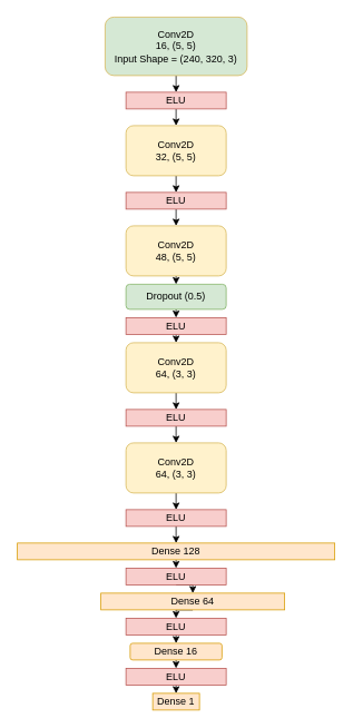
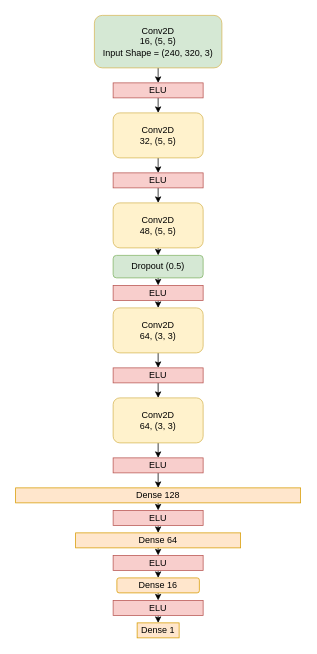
  <mxCell id="0" />
  <mxCell id="1" parent="0" />
  <mxCell id="2" style="edgeStyle=orthogonalEdgeStyle;rounded=0;orthogonalLoop=1;jettySize=auto;html=1;exitX=0.5;exitY=1;exitDx=0;exitDy=0;entryX=0.5;entryY=0;entryDx=0;entryDy=0;" edge="1" parent="1" source="3" target="36"><mxGeometry relative="1" as="geometry" /></mxCell>
  <mxCell id="3" value="Conv2D&lt;br&gt;16, (5, 5)&lt;br&gt;Input Shape = (240, 320, 3)" style="rounded=1;whiteSpace=wrap;html=1;fillColor=#d5e8d4;strokeColor=#d6b656;" vertex="1" parent="1"><mxGeometry x="125" y="20" width="170" height="70" as="geometry" /></mxCell>
  <mxCell id="4" style="edgeStyle=orthogonalEdgeStyle;rounded=0;orthogonalLoop=1;jettySize=auto;html=1;exitX=0.5;exitY=1;exitDx=0;exitDy=0;entryX=0.5;entryY=0;entryDx=0;entryDy=0;" edge="1" parent="1" source="5" target="15"><mxGeometry relative="1" as="geometry" /></mxCell>
  <mxCell id="5" value="&lt;span&gt;Conv2D&lt;/span&gt;&lt;br&gt;&lt;span&gt;32, (5, 5)&lt;/span&gt;" style="rounded=1;whiteSpace=wrap;html=1;fillColor=#fff2cc;strokeColor=#d6b656;" vertex="1" parent="1"><mxGeometry x="150" y="150" width="120" height="60" as="geometry" /></mxCell>
  <mxCell id="6" style="edgeStyle=orthogonalEdgeStyle;rounded=0;orthogonalLoop=1;jettySize=auto;html=1;exitX=0.5;exitY=1;exitDx=0;exitDy=0;entryX=0.5;entryY=0;entryDx=0;entryDy=0;" edge="1" parent="1" source="7" target="9"><mxGeometry relative="1" as="geometry" /></mxCell>
  <mxCell id="7" value="&lt;span&gt;Conv2D&lt;/span&gt;&lt;br&gt;&lt;span&gt;48, (5, 5)&lt;/span&gt;" style="rounded=1;whiteSpace=wrap;html=1;fillColor=#fff2cc;strokeColor=#d6b656;" vertex="1" parent="1"><mxGeometry x="150" y="270" width="120" height="60" as="geometry" /></mxCell>
  <mxCell id="8" style="edgeStyle=orthogonalEdgeStyle;rounded=0;orthogonalLoop=1;jettySize=auto;html=1;exitX=0.5;exitY=1;exitDx=0;exitDy=0;entryX=0.5;entryY=0;entryDx=0;entryDy=0;" edge="1" parent="1" source="9" target="17"><mxGeometry relative="1" as="geometry" /></mxCell>
  <mxCell id="9" value="Dropout (0.5)" style="rounded=1;whiteSpace=wrap;html=1;fillColor=#d5e8d4;strokeColor=#82b366;" vertex="1" parent="1"><mxGeometry x="150" y="340" width="120" height="30" as="geometry" /></mxCell>
  <mxCell id="10" style="edgeStyle=orthogonalEdgeStyle;rounded=0;orthogonalLoop=1;jettySize=auto;html=1;exitX=0.5;exitY=1;exitDx=0;exitDy=0;entryX=0.5;entryY=0;entryDx=0;entryDy=0;" edge="1" parent="1" source="11" target="19"><mxGeometry relative="1" as="geometry" /></mxCell>
  <mxCell id="11" value="&lt;span&gt;Conv2D&lt;/span&gt;&lt;br&gt;&lt;span&gt;64, (3, 3)&lt;/span&gt;" style="rounded=1;whiteSpace=wrap;html=1;fillColor=#fff2cc;strokeColor=#d6b656;" vertex="1" parent="1"><mxGeometry x="150" y="410" width="120" height="60" as="geometry" /></mxCell>
  <mxCell id="12" style="edgeStyle=orthogonalEdgeStyle;rounded=0;orthogonalLoop=1;jettySize=auto;html=1;exitX=0.5;exitY=1;exitDx=0;exitDy=0;entryX=0.5;entryY=0;entryDx=0;entryDy=0;" edge="1" parent="1" source="13" target="21"><mxGeometry relative="1" as="geometry" /></mxCell>
  <mxCell id="13" value="&lt;span&gt;Conv2D&lt;/span&gt;&lt;br&gt;&lt;span&gt;64, (3, 3)&lt;/span&gt;" style="rounded=1;whiteSpace=wrap;html=1;fillColor=#fff2cc;strokeColor=#d6b656;" vertex="1" parent="1"><mxGeometry x="150" y="530" width="120" height="60" as="geometry" /></mxCell>
  <mxCell id="14" style="edgeStyle=orthogonalEdgeStyle;rounded=0;orthogonalLoop=1;jettySize=auto;html=1;exitX=0.5;exitY=1;exitDx=0;exitDy=0;entryX=0.5;entryY=0;entryDx=0;entryDy=0;" edge="1" parent="1" source="15" target="7"><mxGeometry relative="1" as="geometry" /></mxCell>
  <mxCell id="15" value="ELU&lt;span style=&quot;color: rgba(0 , 0 , 0 , 0) ; font-family: monospace ; font-size: 0px&quot;&gt;%3CmxGraphModel%3E%3Croot%3E%3CmxCell%20id%3D%220%22%2F%3E%3CmxCell%20id%3D%221%22%20parent%3D%220%22%2F%3E%3CmxCell%20id%3D%222%22%20value%3D%22%26lt%3Bspan%26gt%3BConv2D%26lt%3B%2Fspan%26gt%3B%26lt%3Bbr%26gt%3B%26lt%3Bspan%26gt%3B64%2C%20(3%2C%203)%26lt%3B%2Fspan%26gt%3B%22%20style%3D%22rounded%3D1%3BwhiteSpace%3Dwrap%3Bhtml%3D1%3B%22%20vertex%3D%221%22%20parent%3D%221%22%3E%3CmxGeometry%20x%3D%22350%22%20y%3D%22820%22%20width%3D%22120%22%20height%3D%2260%22%20as%3D%22geometry%22%2F%3E%3C%2FmxCell%3E%3C%2Froot%3E%3C%2FmxGraphModel%3E&lt;/span&gt;" style="rounded=0;whiteSpace=wrap;html=1;fillColor=#f8cecc;strokeColor=#b85450;" vertex="1" parent="1"><mxGeometry x="150" y="230" width="120" height="20" as="geometry" /></mxCell>
  <mxCell id="16" style="edgeStyle=orthogonalEdgeStyle;rounded=0;orthogonalLoop=1;jettySize=auto;html=1;exitX=0.5;exitY=1;exitDx=0;exitDy=0;entryX=0.5;entryY=0;entryDx=0;entryDy=0;" edge="1" parent="1" source="17" target="11"><mxGeometry relative="1" as="geometry" /></mxCell>
  <mxCell id="17" value="ELU&lt;span style=&quot;color: rgba(0 , 0 , 0 , 0) ; font-family: monospace ; font-size: 0px&quot;&gt;%3CmxGraphModel%3E%3Croot%3E%3CmxCell%20id%3D%220%22%2F%3E%3CmxCell%20id%3D%221%22%20parent%3D%220%22%2F%3E%3CmxCell%20id%3D%222%22%20value%3D%22%26lt%3Bspan%26gt%3BConv2D%26lt%3B%2Fspan%26gt%3B%26lt%3Bbr%26gt%3B%26lt%3Bspan%26gt%3B64%2C%20(3%2C%203)%26lt%3B%2Fspan%26gt%3B%22%20style%3D%22rounded%3D1%3BwhiteSpace%3Dwrap%3Bhtml%3D1%3B%22%20vertex%3D%221%22%20parent%3D%221%22%3E%3CmxGeometry%20x%3D%22350%22%20y%3D%22820%22%20width%3D%22120%22%20height%3D%2260%22%20as%3D%22geometry%22%2F%3E%3C%2FmxCell%3E%3C%2Froot%3E%3C%2FmxGraphModel%3E&lt;/span&gt;" style="rounded=0;whiteSpace=wrap;html=1;fillColor=#f8cecc;strokeColor=#b85450;" vertex="1" parent="1"><mxGeometry x="150" y="380" width="120" height="20" as="geometry" /></mxCell>
  <mxCell id="18" style="edgeStyle=orthogonalEdgeStyle;rounded=0;orthogonalLoop=1;jettySize=auto;html=1;exitX=0.5;exitY=1;exitDx=0;exitDy=0;entryX=0.5;entryY=0;entryDx=0;entryDy=0;" edge="1" parent="1" source="19" target="13"><mxGeometry relative="1" as="geometry" /></mxCell>
  <mxCell id="19" value="ELU&lt;span style=&quot;color: rgba(0 , 0 , 0 , 0) ; font-family: monospace ; font-size: 0px&quot;&gt;%3CmxGraphModel%3E%3Croot%3E%3CmxCell%20id%3D%220%22%2F%3E%3CmxCell%20id%3D%221%22%20parent%3D%220%22%2F%3E%3CmxCell%20id%3D%222%22%20value%3D%22%26lt%3Bspan%26gt%3BConv2D%26lt%3B%2Fspan%26gt%3B%26lt%3Bbr%26gt%3B%26lt%3Bspan%26gt%3B64%2C%20(3%2C%203)%26lt%3B%2Fspan%26gt%3B%22%20style%3D%22rounded%3D1%3BwhiteSpace%3Dwrap%3Bhtml%3D1%3B%22%20vertex%3D%221%22%20parent%3D%221%22%3E%3CmxGeometry%20x%3D%22350%22%20y%3D%22820%22%20width%3D%22120%22%20height%3D%2260%22%20as%3D%22geometry%22%2F%3E%3C%2FmxCell%3E%3C%2Froot%3E%3C%2FmxGraphModel%3E&lt;/span&gt;" style="rounded=0;whiteSpace=wrap;html=1;fillColor=#f8cecc;strokeColor=#b85450;" vertex="1" parent="1"><mxGeometry x="150" y="490" width="120" height="20" as="geometry" /></mxCell>
  <mxCell id="20" style="edgeStyle=orthogonalEdgeStyle;rounded=0;orthogonalLoop=1;jettySize=auto;html=1;exitX=0.5;exitY=1;exitDx=0;exitDy=0;entryX=0.5;entryY=0;entryDx=0;entryDy=0;" edge="1" parent="1" source="21" target="23"><mxGeometry relative="1" as="geometry" /></mxCell>
  <mxCell id="21" value="ELU&lt;span style=&quot;color: rgba(0 , 0 , 0 , 0) ; font-family: monospace ; font-size: 0px&quot;&gt;%3CmxGraphModel%3E%3Croot%3E%3CmxCell%20id%3D%220%22%2F%3E%3CmxCell%20id%3D%221%22%20parent%3D%220%22%2F%3E%3CmxCell%20id%3D%222%22%20value%3D%22%26lt%3Bspan%26gt%3BConv2D%26lt%3B%2Fspan%26gt%3B%26lt%3Bbr%26gt%3B%26lt%3Bspan%26gt%3B64%2C%20(3%2C%203)%26lt%3B%2Fspan%26gt%3B%22%20style%3D%22rounded%3D1%3BwhiteSpace%3Dwrap%3Bhtml%3D1%3B%22%20vertex%3D%221%22%20parent%3D%221%22%3E%3CmxGeometry%20x%3D%22350%22%20y%3D%22820%22%20width%3D%22120%22%20height%3D%2260%22%20as%3D%22geometry%22%2F%3E%3C%2FmxCell%3E%3C%2Froot%3E%3C%2FmxGraphModel%3E&lt;/span&gt;" style="rounded=0;whiteSpace=wrap;html=1;fillColor=#f8cecc;strokeColor=#b85450;" vertex="1" parent="1"><mxGeometry x="150" y="610" width="120" height="20" as="geometry" /></mxCell>
  <mxCell id="22" style="edgeStyle=orthogonalEdgeStyle;rounded=0;orthogonalLoop=1;jettySize=auto;html=1;exitX=0.5;exitY=1;exitDx=0;exitDy=0;entryX=0.5;entryY=0;entryDx=0;entryDy=0;" edge="1" parent="1" source="23" target="25"><mxGeometry relative="1" as="geometry" /></mxCell>
  <mxCell id="23" value="Dense 128" style="rounded=0;whiteSpace=wrap;html=1;fillColor=#ffe6cc;strokeColor=#d79b00;" vertex="1" parent="1"><mxGeometry x="20" y="650" width="380" height="20" as="geometry" /></mxCell>
  <mxCell id="24" style="edgeStyle=orthogonalEdgeStyle;rounded=0;orthogonalLoop=1;jettySize=auto;html=1;exitX=0.5;exitY=1;exitDx=0;exitDy=0;entryX=0.5;entryY=0;entryDx=0;entryDy=0;" edge="1" parent="1" source="25" target="27"><mxGeometry relative="1" as="geometry" /></mxCell>
  <mxCell id="25" value="ELU&lt;span style=&quot;color: rgba(0 , 0 , 0 , 0) ; font-family: monospace ; font-size: 0px&quot;&gt;%3CmxGraphModel%3E%3Croot%3E%3CmxCell%20id%3D%220%22%2F%3E%3CmxCell%20id%3D%221%22%20parent%3D%220%22%2F%3E%3CmxCell%20id%3D%222%22%20value%3D%22%26lt%3Bspan%26gt%3BConv2D%26lt%3B%2Fspan%26gt%3B%26lt%3Bbr%26gt%3B%26lt%3Bspan%26gt%3B64%2C%20(3%2C%203)%26lt%3B%2Fspan%26gt%3B%22%20style%3D%22rounded%3D1%3BwhiteSpace%3Dwrap%3Bhtml%3D1%3B%22%20vertex%3D%221%22%20parent%3D%221%22%3E%3CmxGeometry%20x%3D%22350%22%20y%3D%22820%22%20width%3D%22120%22%20height%3D%2260%22%20as%3D%22geometry%22%2F%3E%3C%2FmxCell%3E%3C%2Froot%3E%3C%2FmxGraphModel%3E&lt;/span&gt;" style="rounded=0;whiteSpace=wrap;html=1;fillColor=#f8cecc;strokeColor=#b85450;" vertex="1" parent="1"><mxGeometry x="150" y="680" width="120" height="20" as="geometry" /></mxCell>
  <mxCell id="26" style="edgeStyle=orthogonalEdgeStyle;rounded=0;orthogonalLoop=1;jettySize=auto;html=1;exitX=0.5;exitY=1;exitDx=0;exitDy=0;entryX=0.5;entryY=0;entryDx=0;entryDy=0;" edge="1" parent="1" source="27" target="32"><mxGeometry relative="1" as="geometry" /></mxCell>
- <mxCell id="27" value="Dense 64" style="rounded=0;whiteSpace=wrap;html=1;fillColor=#ffe6cc;strokeColor=#d79b00;" vertex="1" parent="1"><mxGeometry x="120" y="710" width="220" height="20" as="geometry" /></mxCell>
+ <mxCell id="27" value="Dense 64" style="rounded=0;whiteSpace=wrap;html=1;fillColor=#ffe6cc;strokeColor=#d79b00;" vertex="1" parent="1"><mxGeometry x="100" y="710" width="220" height="20" as="geometry" /></mxCell>
  <mxCell id="28" style="edgeStyle=orthogonalEdgeStyle;rounded=0;orthogonalLoop=1;jettySize=auto;html=1;exitX=0.5;exitY=1;exitDx=0;exitDy=0;entryX=0.5;entryY=0;entryDx=0;entryDy=0;" edge="1" parent="1" source="29" target="34"><mxGeometry relative="1" as="geometry" /></mxCell>
  <mxCell id="29" value="Dense 16" style="whiteSpace=wrap;html=1;fillColor=#ffe6cc;strokeColor=#d79b00;rounded=1;" vertex="1" parent="1"><mxGeometry x="155" y="770" width="110" height="20" as="geometry" /></mxCell>
  <mxCell id="30" value="Dense 1" style="rounded=0;whiteSpace=wrap;html=1;fillColor=#ffe6cc;strokeColor=#d79b00;" vertex="1" parent="1"><mxGeometry x="182" y="830" width="56" height="20" as="geometry" /></mxCell>
  <mxCell id="31" style="edgeStyle=orthogonalEdgeStyle;rounded=0;orthogonalLoop=1;jettySize=auto;html=1;exitX=0.5;exitY=1;exitDx=0;exitDy=0;entryX=0.5;entryY=0;entryDx=0;entryDy=0;" edge="1" parent="1" source="32" target="29"><mxGeometry relative="1" as="geometry" /></mxCell>
  <mxCell id="32" value="ELU&lt;span style=&quot;color: rgba(0 , 0 , 0 , 0) ; font-family: monospace ; font-size: 0px&quot;&gt;%3CmxGraphModel%3E%3Croot%3E%3CmxCell%20id%3D%220%22%2F%3E%3CmxCell%20id%3D%221%22%20parent%3D%220%22%2F%3E%3CmxCell%20id%3D%222%22%20value%3D%22%26lt%3Bspan%26gt%3BConv2D%26lt%3B%2Fspan%26gt%3B%26lt%3Bbr%26gt%3B%26lt%3Bspan%26gt%3B64%2C%20(3%2C%203)%26lt%3B%2Fspan%26gt%3B%22%20style%3D%22rounded%3D1%3BwhiteSpace%3Dwrap%3Bhtml%3D1%3B%22%20vertex%3D%221%22%20parent%3D%221%22%3E%3CmxGeometry%20x%3D%22350%22%20y%3D%22820%22%20width%3D%22120%22%20height%3D%2260%22%20as%3D%22geometry%22%2F%3E%3C%2FmxCell%3E%3C%2Froot%3E%3C%2FmxGraphModel%3E&lt;/span&gt;" style="rounded=0;whiteSpace=wrap;html=1;fillColor=#f8cecc;strokeColor=#b85450;" vertex="1" parent="1"><mxGeometry x="150" y="740" width="120" height="20" as="geometry" /></mxCell>
  <mxCell id="33" style="edgeStyle=orthogonalEdgeStyle;rounded=0;orthogonalLoop=1;jettySize=auto;html=1;exitX=0.5;exitY=1;exitDx=0;exitDy=0;entryX=0.5;entryY=0;entryDx=0;entryDy=0;" edge="1" parent="1" source="34" target="30"><mxGeometry relative="1" as="geometry" /></mxCell>
  <mxCell id="34" value="ELU&lt;span style=&quot;color: rgba(0 , 0 , 0 , 0) ; font-family: monospace ; font-size: 0px&quot;&gt;%3CmxGraphModel%3E%3Croot%3E%3CmxCell%20id%3D%220%22%2F%3E%3CmxCell%20id%3D%221%22%20parent%3D%220%22%2F%3E%3CmxCell%20id%3D%222%22%20value%3D%22%26lt%3Bspan%26gt%3BConv2D%26lt%3B%2Fspan%26gt%3B%26lt%3Bbr%26gt%3B%26lt%3Bspan%26gt%3B64%2C%20(3%2C%203)%26lt%3B%2Fspan%26gt%3B%22%20style%3D%22rounded%3D1%3BwhiteSpace%3Dwrap%3Bhtml%3D1%3B%22%20vertex%3D%221%22%20parent%3D%221%22%3E%3CmxGeometry%20x%3D%22350%22%20y%3D%22820%22%20width%3D%22120%22%20height%3D%2260%22%20as%3D%22geometry%22%2F%3E%3C%2FmxCell%3E%3C%2Froot%3E%3C%2FmxGraphModel%3E&lt;/span&gt;" style="rounded=0;whiteSpace=wrap;html=1;fillColor=#f8cecc;strokeColor=#b85450;" vertex="1" parent="1"><mxGeometry x="150" y="800" width="120" height="20" as="geometry" /></mxCell>
  <mxCell id="35" style="edgeStyle=orthogonalEdgeStyle;rounded=0;orthogonalLoop=1;jettySize=auto;html=1;exitX=0.5;exitY=1;exitDx=0;exitDy=0;entryX=0.5;entryY=0;entryDx=0;entryDy=0;" edge="1" parent="1" source="36" target="5"><mxGeometry relative="1" as="geometry" /></mxCell>
  <mxCell id="36" value="ELU&lt;span style=&quot;color: rgba(0 , 0 , 0 , 0) ; font-family: monospace ; font-size: 0px&quot;&gt;%3CmxGraphModel%3E%3Croot%3E%3CmxCell%20id%3D%220%22%2F%3E%3CmxCell%20id%3D%221%22%20parent%3D%220%22%2F%3E%3CmxCell%20id%3D%222%22%20value%3D%22%26lt%3Bspan%26gt%3BConv2D%26lt%3B%2Fspan%26gt%3B%26lt%3Bbr%26gt%3B%26lt%3Bspan%26gt%3B64%2C%20(3%2C%203)%26lt%3B%2Fspan%26gt%3B%22%20style%3D%22rounded%3D1%3BwhiteSpace%3Dwrap%3Bhtml%3D1%3B%22%20vertex%3D%221%22%20parent%3D%221%22%3E%3CmxGeometry%20x%3D%22350%22%20y%3D%22820%22%20width%3D%22120%22%20height%3D%2260%22%20as%3D%22geometry%22%2F%3E%3C%2FmxCell%3E%3C%2Froot%3E%3C%2FmxGraphModel%3E&lt;/span&gt;" style="rounded=0;whiteSpace=wrap;html=1;fillColor=#f8cecc;strokeColor=#b85450;" vertex="1" parent="1"><mxGeometry x="150" y="110" width="120" height="20" as="geometry" /></mxCell>
